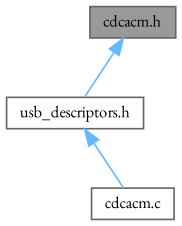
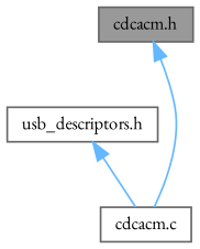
  digraph {
    fontname="EB Garamond"
    node [color=grey40 fillcolor=white fontname="EB Garamond" fontsize=10 shape=box style=filled]
    edge [color=steelblue1 dir=back fontname="EB Garamond" fontsize=10 labelfontname=Helvetica labelfontsize=10 style=solid]
    n1 [color=gray40 fillcolor=grey60 fontcolor=black height=0.2 label="cdcacm.h" width=0.4]
    n2 [height=0.2 label="usb_descriptors.h" width=0.4]
    n3 [height=0.2 label="cdcacm.c" width=0.4]
-   n1 -> n2
+   n1 -> n3
    n2 -> n3
  }
